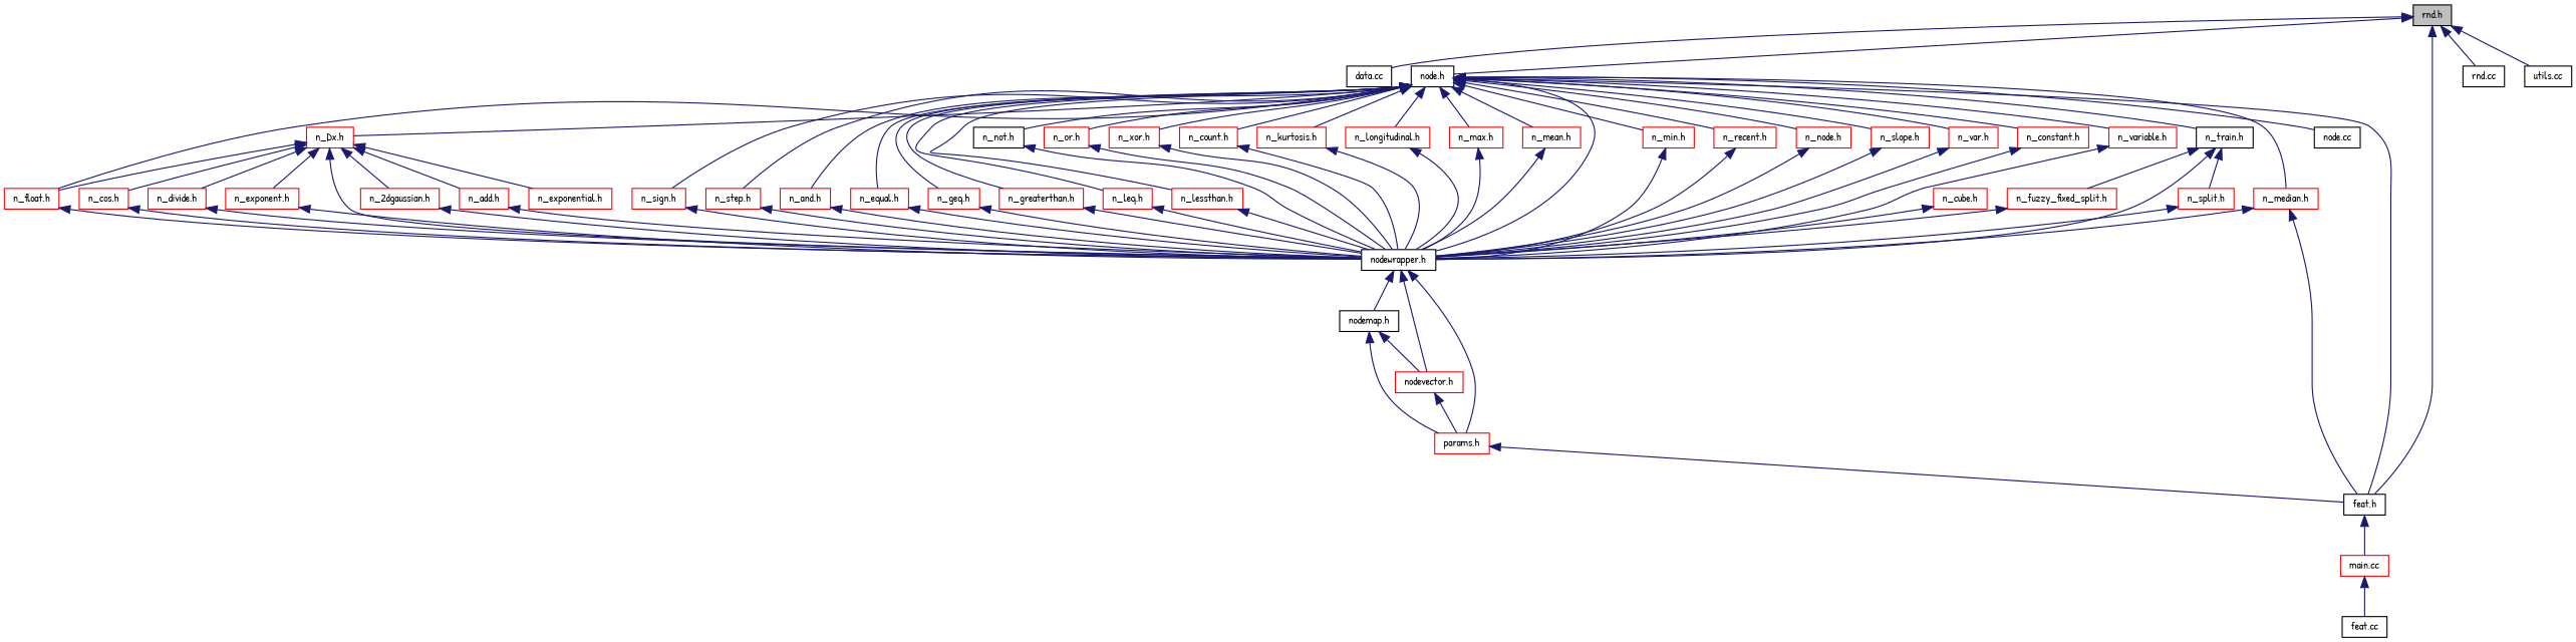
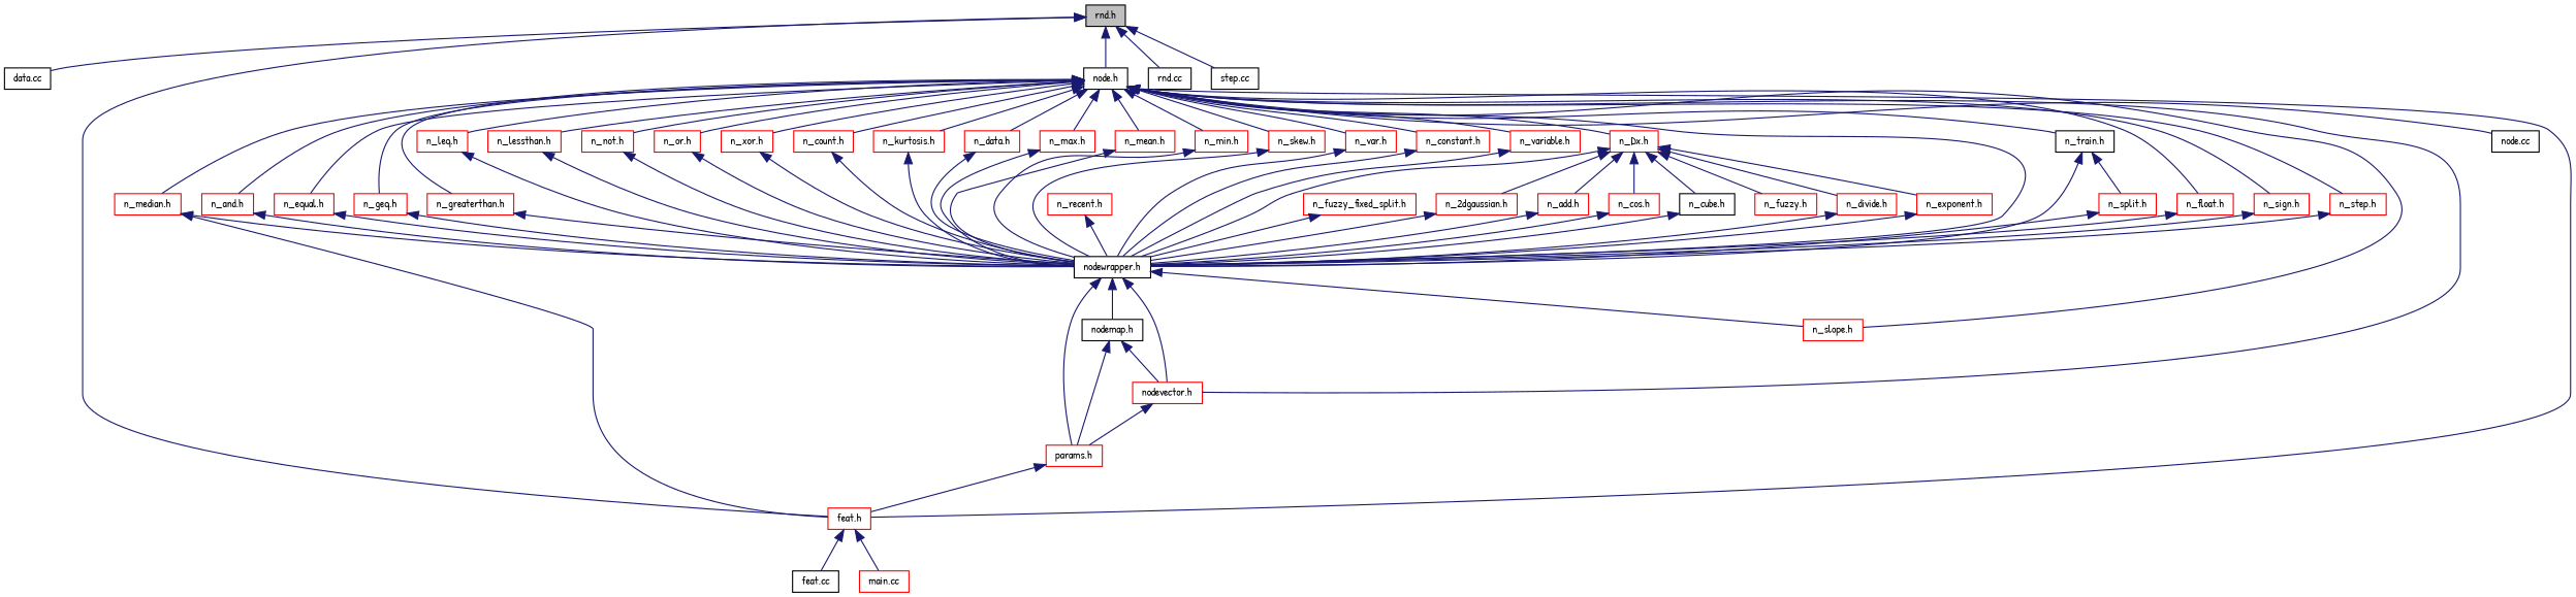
  digraph {
    fontname="Patrick Hand"
    node [color=red fillcolor=white fontname="Patrick Hand" fontsize=10 shape=record style=filled]
    edge [color=midnightblue dir=back fontname="Patrick Hand" fontsize=10 labelfontname=Helvetica labelfontsize=10 style=solid]
    n1 [color=black fillcolor=grey75 fontcolor=black height=0.2 label="rnd.h" width=0.4]
    n2 [color=black height=0.2 label="data.cc" width=0.4]
    n3 [color=black height=0.2 label="node.h" width=0.4]
-   n4 [color=black height=0.2 label="feat.h" width=0.4]
+   n4 [height=0.2 label="feat.h" width=0.4]
    n5 [color=black height=0.2 label="rnd.cc" width=0.4]
-   n6 [color=black height=0.2 label="utils.cc" width=0.4]
+   n6 [color=black height=0.2 label="step.cc" width=0.4]
    n7 [color=black height=0.2 label="nodewrapper.h" width=0.4]
    n8 [color=black height=0.2 label="n_train.h" width=0.4]
    n9 [height=0.2 label="n_Dx.h" width=0.4]
    n10 [height=0.2 label="n_float.h" width=0.4]
    n11 [height=0.2 label="n_sign.h" width=0.4]
    n12 [height=0.2 label="n_step.h" width=0.4]
    n13 [height=0.2 label="n_and.h" width=0.4]
    n14 [height=0.2 label="n_equal.h" width=0.4]
    n15 [height=0.2 label="n_geq.h" width=0.4]
    n16 [height=0.2 label="n_greaterthan.h" width=0.4]
    n17 [height=0.2 label="n_leq.h" width=0.4]
    n18 [height=0.2 label="n_lessthan.h" width=0.4]
-   n19 [color=black height=0.2 label="n_not.h" width=0.4]
+   n19 [height=0.2 label="n_not.h" width=0.4]
    n20 [height=0.2 label="n_or.h" width=0.4]
    n21 [height=0.2 label="n_xor.h" width=0.4]
    n22 [height=0.2 label="n_count.h" width=0.4]
    n23 [height=0.2 label="n_kurtosis.h" width=0.4]
-   n24 [height=0.2 label="n_longitudinal.h" width=0.4]
+   n24 [height=0.2 label="n_data.h" width=0.4]
    n25 [height=0.2 label="n_max.h" width=0.4]
    n26 [height=0.2 label="n_mean.h" width=0.4]
    n27 [height=0.2 label="n_median.h" width=0.4]
    n28 [height=0.2 label="n_min.h" width=0.4]
    n29 [height=0.2 label="n_recent.h" width=0.4]
-   n30 [height=0.2 label="n_node.h" width=0.4]
+   n30 [height=0.2 label="n_skew.h" width=0.4]
    n31 [height=0.2 label="n_slope.h" width=0.4]
    n32 [height=0.2 label="n_var.h" width=0.4]
    n33 [height=0.2 label="n_constant.h" width=0.4]
    n34 [height=0.2 label="n_variable.h" width=0.4]
    n35 [color=black height=0.2 label="node.cc" width=0.4]
    n36 [color=black height=0.2 label="feat.cc" width=0.4]
    n37 [height=0.2 label="main.cc" width=0.4]
    n38 [height=0.2 label="params.h" width=0.4]
    n39 [height=0.2 label="nodevector.h" width=0.4]
    n40 [color=black height=0.2 label="nodemap.h" width=0.4]
    n41 [height=0.2 label="n_split.h" width=0.4]
    n42 [height=0.2 label="n_fuzzy_fixed_split.h" width=0.4]
    n43 [height=0.2 label="n_2dgaussian.h" width=0.4]
    n44 [height=0.2 label="n_add.h" width=0.4]
    n45 [height=0.2 label="n_cos.h" width=0.4]
-   n46 [height=0.2 label="n_cube.h" width=0.4]
+   n46 [color=black height=0.2 label="n_cube.h" width=0.4]
    n47 [height=0.2 label="n_divide.h" width=0.4]
    n48 [height=0.2 label="n_exponent.h" width=0.4]
-   n49 [height=0.2 label="n_exponential.h" width=0.4]
+   n49 [height=0.2 label="n_fuzzy.h" width=0.4]
    n1 -> n2
    n1 -> n3
    n1 -> n4
    n1 -> n5
    n1 -> n6
    n3 -> n4
    n3 -> n7
    n3 -> n8
    n3 -> n9
    n3 -> n10
    n3 -> n11
    n3 -> n12
    n3 -> n13
    n3 -> n14
    n3 -> n15
    n3 -> n16
    n3 -> n17
    n3 -> n18
    n3 -> n19
    n3 -> n20
    n3 -> n21
    n3 -> n22
    n3 -> n23
    n3 -> n24
    n3 -> n25
    n3 -> n26
    n3 -> n27
    n3 -> n28
-   n3 -> n29
+   n3 -> n39
    n3 -> n30
    n3 -> n31
    n3 -> n32
    n3 -> n33
    n3 -> n34
    n3 -> n35
-   n37 -> n36
+   n4 -> n36
    n4 -> n37
    n7 -> n38
    n7 -> n39
    n7 -> n40
    n8 -> n7
    n8 -> n41
-   n8 -> n42
    n9 -> n7
    n9 -> n43
    n9 -> n44
    n9 -> n45
-   n9 -> n10
+   n9 -> n46
    n9 -> n47
    n9 -> n48
    n9 -> n49
    n10 -> n7
    n11 -> n7
    n12 -> n7
    n13 -> n7
    n14 -> n7
    n15 -> n7
    n16 -> n7
    n17 -> n7
    n18 -> n7
    n19 -> n7
    n20 -> n7
    n21 -> n7
    n22 -> n7
    n23 -> n7
    n24 -> n7
    n25 -> n7
    n26 -> n7
    n27 -> n4
    n27 -> n7
    n28 -> n7
    n29 -> n7
    n30 -> n7
-   n31 -> n7
+   n7 -> n31
    n32 -> n7
    n33 -> n7
    n34 -> n7
    n38 -> n4
    n39 -> n38
    n40 -> n38
    n40 -> n39
    n41 -> n7
    n42 -> n7
    n43 -> n7
    n44 -> n7
    n45 -> n7
    n46 -> n7
    n47 -> n7
    n48 -> n7
  }
